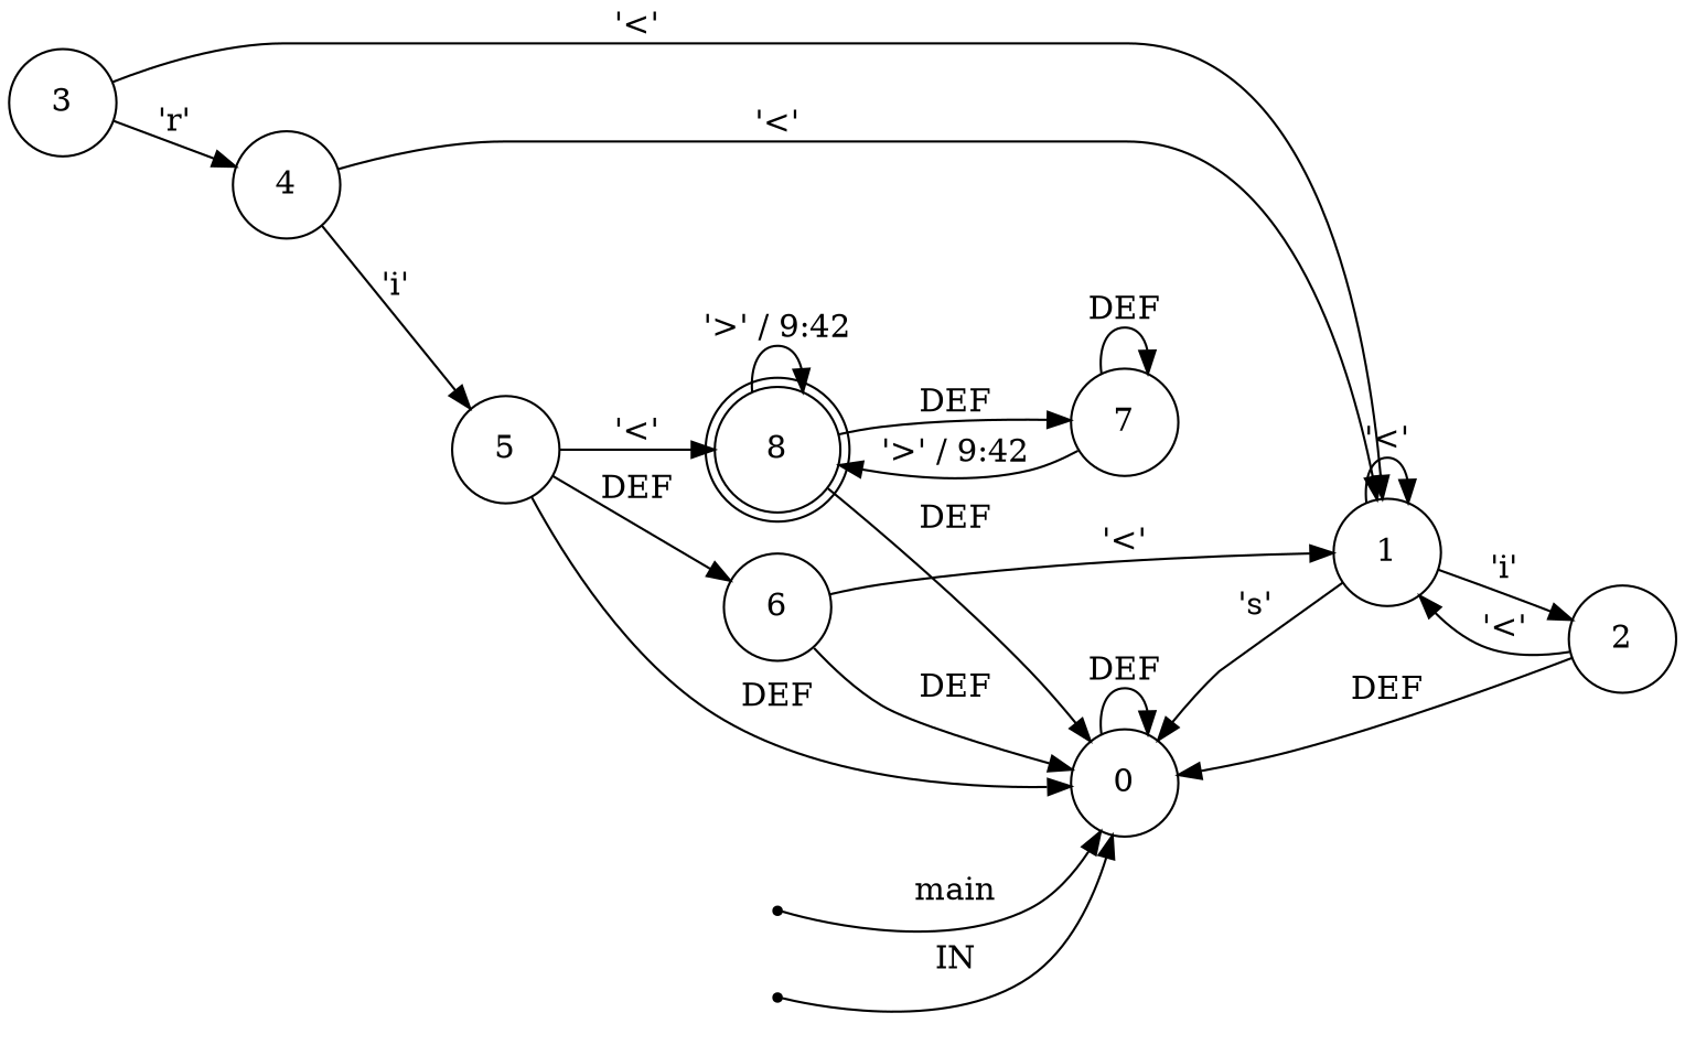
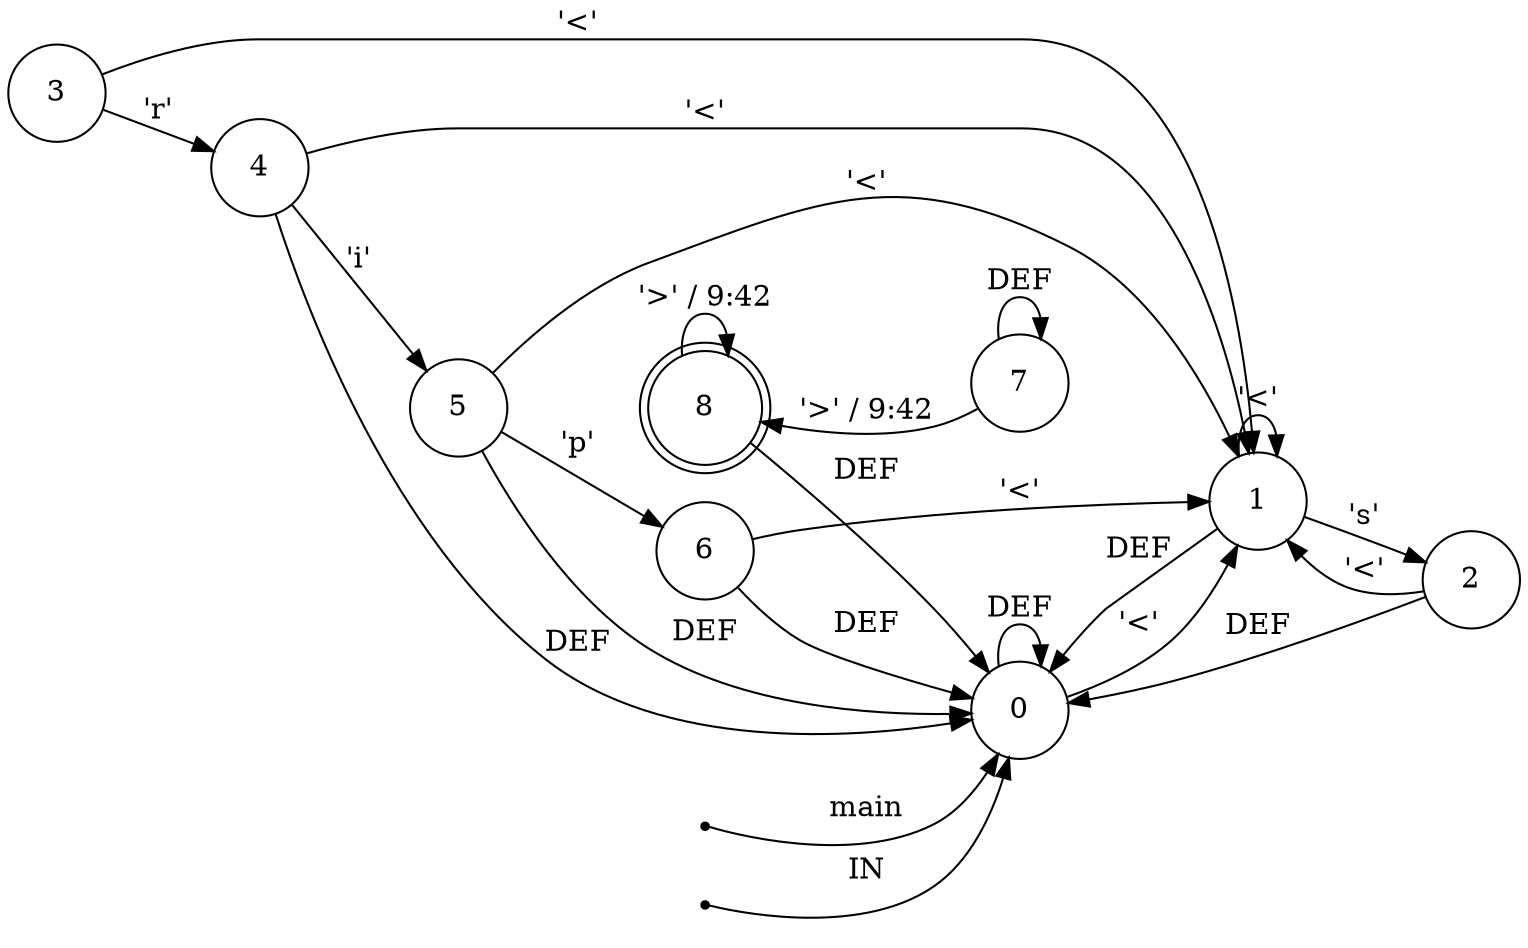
  digraph {
    rankdir=LR
    node [shape=circle fixedsize=true]
    ENTRY [shape=point fixedsize=""]
    0 [height=0.65]
    1 [height=0.65]
    en_0 [shape=point fixedsize=""]
    8 [height=0.65 shape=doublecircle]
    7 [height=0.65]
    2 [height=0.65]
    3 [height=0.65]
    4 [height=0.65]
    5 [height=0.65]
    6 [height=0.65]
    ENTRY -> 0 [label=IN]
    0 -> 0 [label=DEF]
-   1 -> 0 [label="'s'"]
+   0 -> 1 [label="'<'"]
+   1 -> 0 [label=DEF]
    1 -> 1 [label="'<'"]
-   1 -> 2 [label="'i'"]
+   1 -> 2 [label="'s'"]
    en_0 -> 0 [label=main]
    8 -> 0 [label=DEF]
    8 -> 8 [label="'>' / 9:42"]
-   8 -> 7 [label=DEF]
    7 -> 8 [label="'>' / 9:42"]
    7 -> 7 [label=DEF]
    2 -> 0 [label=DEF]
    2 -> 1 [label="'<'"]
    3 -> 1 [label="'<'"]
    3 -> 4 [label="'r'"]
+   4 -> 0 [label=DEF]
    4 -> 1 [label="'<'"]
    4 -> 5 [label="'i'"]
    5 -> 0 [label=DEF]
-   5 -> 8 [label="'<'"]
-   5 -> 6 [label=DEF]
+   5 -> 1 [label="'<'"]
+   5 -> 6 [label="'p'"]
    6 -> 0 [label=DEF]
    6 -> 1 [label="'<'"]
  }
